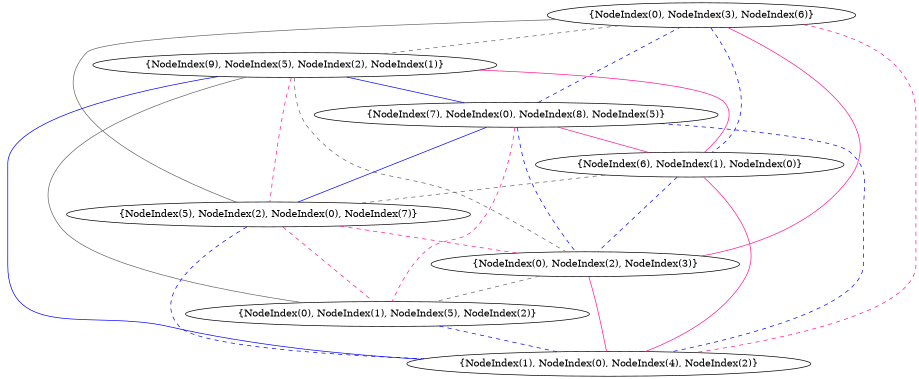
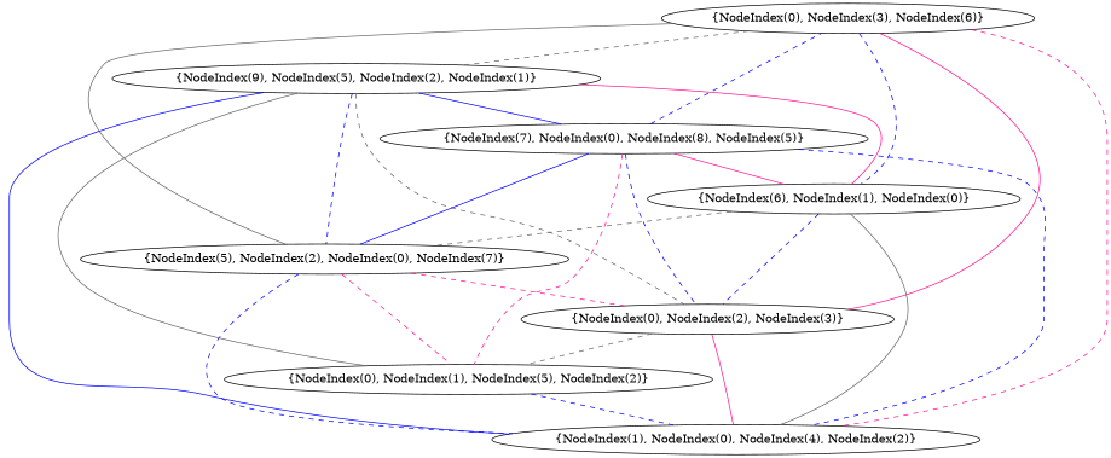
  graph {
    edge [color=blue style=dashed]
    n1 [label="{NodeIndex(1), NodeIndex(0), NodeIndex(4), NodeIndex(2)}"]
    n2 [label="{NodeIndex(0), NodeIndex(1), NodeIndex(5), NodeIndex(2)}"]
    n3 [label="{NodeIndex(0), NodeIndex(2), NodeIndex(3)}"]
    n4 [label="{NodeIndex(5), NodeIndex(2), NodeIndex(0), NodeIndex(7)}"]
    n5 [label="{NodeIndex(6), NodeIndex(1), NodeIndex(0)}"]
    n6 [label="{NodeIndex(0), NodeIndex(3), NodeIndex(6)}"]
    n7 [label="{NodeIndex(9), NodeIndex(5), NodeIndex(2), NodeIndex(1)}"]
    n8 [label="{NodeIndex(7), NodeIndex(0), NodeIndex(8), NodeIndex(5)}"]
    n2 -- n1
    n3 -- n1 [color=deeppink style=solid]
    n3 -- n2 [color=gray40]
    n4 -- n1
    n4 -- n2 [color=deeppink]
    n4 -- n3 [color=deeppink]
-   n5 -- n1 [color=deeppink style=solid]
+   n5 -- n1 [color=gray40 style=solid]
    n5 -- n3
    n5 -- n4 [color=gray40]
    n6 -- n1 [color=deeppink]
    n6 -- n3 [color=deeppink style=solid]
    n6 -- n4 [color=gray40 style=solid]
    n6 -- n5
    n6 -- n7 [color=gray40]
    n7 -- n1 [style=solid]
    n7 -- n2 [color=gray40 style=solid]
    n7 -- n3 [color=gray40]
-   n7 -- n4 [color=deeppink]
+   n7 -- n4
    n7 -- n5 [color=deeppink style=solid]
    n7 -- n8 [style=solid]
    n8 -- n1
    n8 -- n2 [color=deeppink]
    n8 -- n3
    n8 -- n4 [style=solid]
    n8 -- n5 [color=deeppink style=solid]
    n8 -- n6
  }
